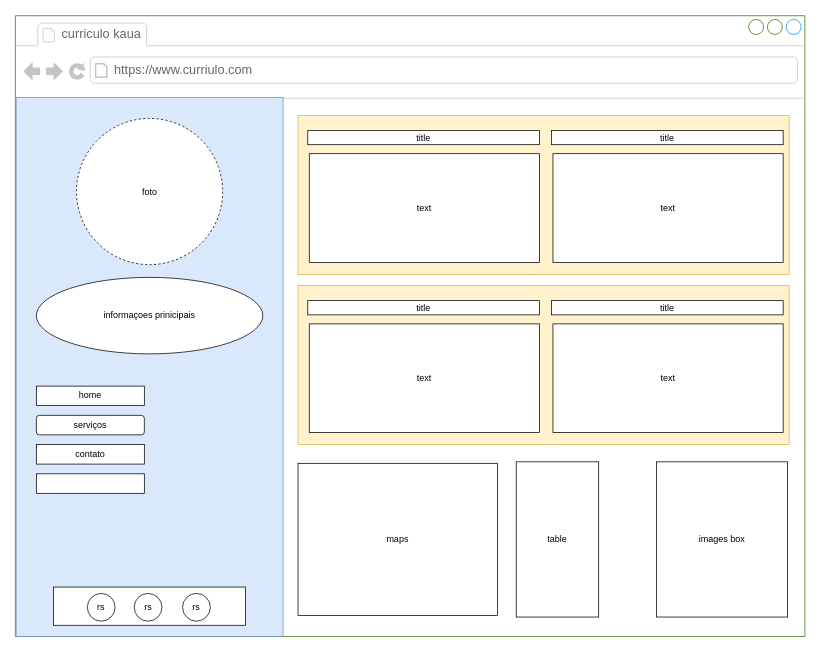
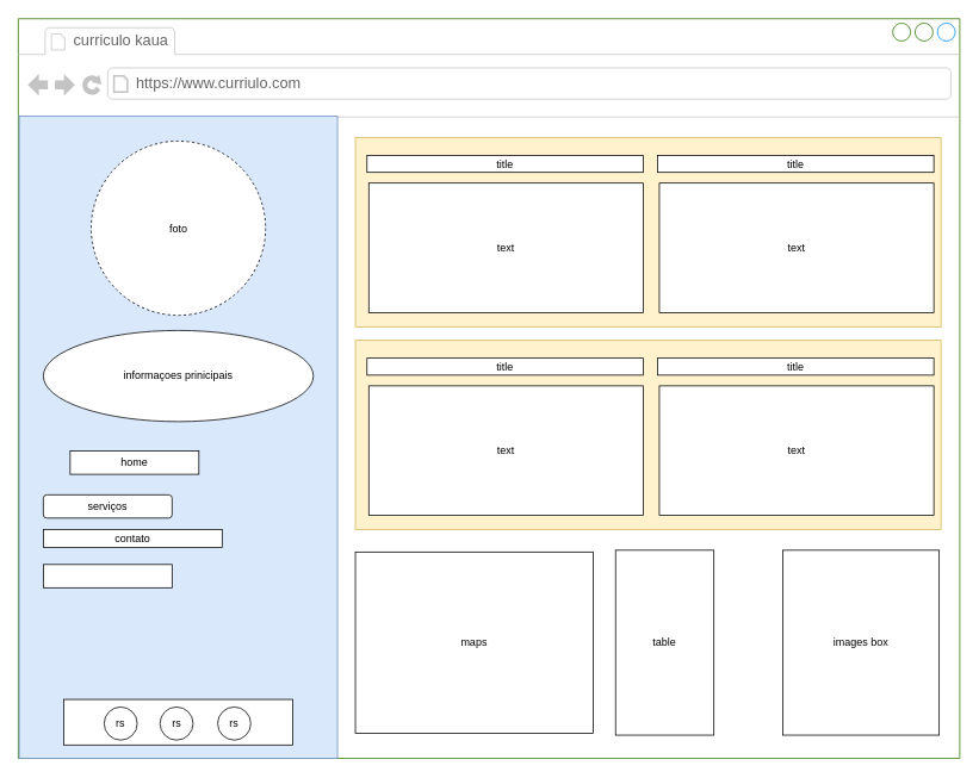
  <mxCell id="0" />
  <mxCell id="1" parent="0" />
  <mxCell id="2" value="" style="strokeWidth=1;shadow=0;dashed=0;align=center;html=1;shape=mxgraph.mockup.containers.browserWindow;rSize=0;strokeColor=#2D7600;mainText=,;recursiveResize=0;rounded=0;labelBackgroundColor=none;fontFamily=Verdana;fontSize=12;fillColor=#ffffff;fontColor=#ffffff;" vertex="1" parent="1"><mxGeometry x="20" y="20" width="1053" height="828" as="geometry" /></mxCell>
  <mxCell id="3" value="curriculo kaua" style="strokeWidth=1;shadow=0;dashed=0;align=center;html=1;shape=mxgraph.mockup.containers.anchor;fontSize=17;fontColor=#666666;align=left;" vertex="1" parent="2"><mxGeometry x="60" y="12" width="110" height="26" as="geometry" /></mxCell>
  <mxCell id="4" value="https://www.curriulo.com" style="strokeWidth=1;shadow=0;dashed=0;align=center;html=1;shape=mxgraph.mockup.containers.anchor;rSize=0;fontSize=17;fontColor=#666666;align=left;" vertex="1" parent="2"><mxGeometry x="130" y="60" width="250" height="26" as="geometry" /></mxCell>
  <mxCell id="5" value="" style="rounded=0;whiteSpace=wrap;html=1;fillColor=#fff2cc;strokeColor=#d6b656;" vertex="1" parent="2"><mxGeometry x="377" y="133" width="655" height="212" as="geometry" /></mxCell>
  <mxCell id="6" value="title" style="rounded=0;whiteSpace=wrap;html=1;" vertex="1" parent="2"><mxGeometry x="390" y="153" width="309" height="19" as="geometry" /></mxCell>
  <mxCell id="7" value="text" style="rounded=0;whiteSpace=wrap;html=1;" vertex="1" parent="2"><mxGeometry x="392" y="184" width="307" height="145" as="geometry" /></mxCell>
  <mxCell id="8" value="title" style="rounded=0;whiteSpace=wrap;html=1;" vertex="1" parent="2"><mxGeometry x="715" y="153" width="309" height="19" as="geometry" /></mxCell>
  <mxCell id="9" value="text" style="rounded=0;whiteSpace=wrap;html=1;" vertex="1" parent="2"><mxGeometry x="717" y="184" width="307" height="145" as="geometry" /></mxCell>
  <mxCell id="10" value="maps" style="rounded=0;whiteSpace=wrap;html=1;" vertex="1" parent="2"><mxGeometry x="377" y="597" width="266" height="203" as="geometry" /></mxCell>
  <mxCell id="11" value="" style="rounded=0;whiteSpace=wrap;html=1;fillColor=#fff2cc;strokeColor=#d6b656;" vertex="1" parent="2"><mxGeometry x="377" y="360" width="655" height="212" as="geometry" /></mxCell>
  <mxCell id="12" value="title" style="rounded=0;whiteSpace=wrap;html=1;" vertex="1" parent="2"><mxGeometry x="390" y="380" width="309" height="19" as="geometry" /></mxCell>
  <mxCell id="13" value="text" style="rounded=0;whiteSpace=wrap;html=1;" vertex="1" parent="2"><mxGeometry x="392" y="411" width="307" height="145" as="geometry" /></mxCell>
  <mxCell id="14" value="title" style="rounded=0;whiteSpace=wrap;html=1;" vertex="1" parent="2"><mxGeometry x="715" y="380" width="309" height="19" as="geometry" /></mxCell>
  <mxCell id="15" value="text" style="rounded=0;whiteSpace=wrap;html=1;" vertex="1" parent="2"><mxGeometry x="717" y="411" width="307" height="145" as="geometry" /></mxCell>
  <mxCell id="16" value="table" style="rounded=0;whiteSpace=wrap;html=1;" vertex="1" parent="2"><mxGeometry x="668" y="595" width="110" height="207" as="geometry" /></mxCell>
  <mxCell id="17" value="images box" style="rounded=0;whiteSpace=wrap;html=1;" vertex="1" parent="2"><mxGeometry x="855" y="595" width="175" height="207" as="geometry" /></mxCell>
  <mxCell id="18" value="" style="rounded=0;whiteSpace=wrap;html=1;fillColor=#dae8fc;strokeColor=#6c8ebf;" vertex="1" parent="1"><mxGeometry x="21" y="129" width="356" height="719" as="geometry" /></mxCell>
  <mxCell id="19" value="foto" style="ellipse;whiteSpace=wrap;html=1;aspect=fixed;dashed=1;" vertex="1" parent="1"><mxGeometry x="101.5" y="157" width="195" height="195" as="geometry" /></mxCell>
  <mxCell id="20" value="informaçoes prinicipais" style="ellipse;whiteSpace=wrap;html=1;" vertex="1" parent="1"><mxGeometry x="48" y="369" width="302" height="102" as="geometry" /></mxCell>
- <mxCell id="21" value="home" style="rounded=0;whiteSpace=wrap;html=1;" vertex="1" parent="1"><mxGeometry x="48" y="514" width="144" height="26" as="geometry" /></mxCell>
+ <mxCell id="21" value="home" style="rounded=0;whiteSpace=wrap;html=1;" vertex="1" parent="1"><mxGeometry x="78" y="504" width="144" height="26" as="geometry" /></mxCell>
  <mxCell id="22" value="serviços" style="whiteSpace=wrap;html=1;rounded=1;" vertex="1" parent="1"><mxGeometry x="48" y="553" width="144" height="26" as="geometry" /></mxCell>
- <mxCell id="23" value="contato" style="rounded=0;whiteSpace=wrap;html=1;" vertex="1" parent="1"><mxGeometry x="48" y="592" width="144" height="26" as="geometry" /></mxCell>
+ <mxCell id="23" value="contato" style="rounded=0;whiteSpace=wrap;html=1;" vertex="1" parent="1"><mxGeometry x="48" y="592" width="200" height="20" as="geometry" /></mxCell>
  <mxCell id="24" value="" style="rounded=0;whiteSpace=wrap;html=1;" vertex="1" parent="1"><mxGeometry x="48" y="631" width="144" height="26" as="geometry" /></mxCell>
  <mxCell id="25" value="" style="rounded=0;whiteSpace=wrap;html=1;" vertex="1" parent="1"><mxGeometry x="71" y="782" width="256" height="51" as="geometry" /></mxCell>
  <mxCell id="26" value="rs" style="ellipse;whiteSpace=wrap;html=1;aspect=fixed;" vertex="1" parent="1"><mxGeometry x="116" y="790.5" width="37" height="37" as="geometry" /></mxCell>
  <mxCell id="27" value="rs" style="ellipse;whiteSpace=wrap;html=1;aspect=fixed;" vertex="1" parent="1"><mxGeometry x="178.5" y="790.5" width="37" height="37" as="geometry" /></mxCell>
  <mxCell id="28" value="rs" style="ellipse;whiteSpace=wrap;html=1;aspect=fixed;" vertex="1" parent="1"><mxGeometry x="243" y="790.5" width="37" height="37" as="geometry" /></mxCell>
